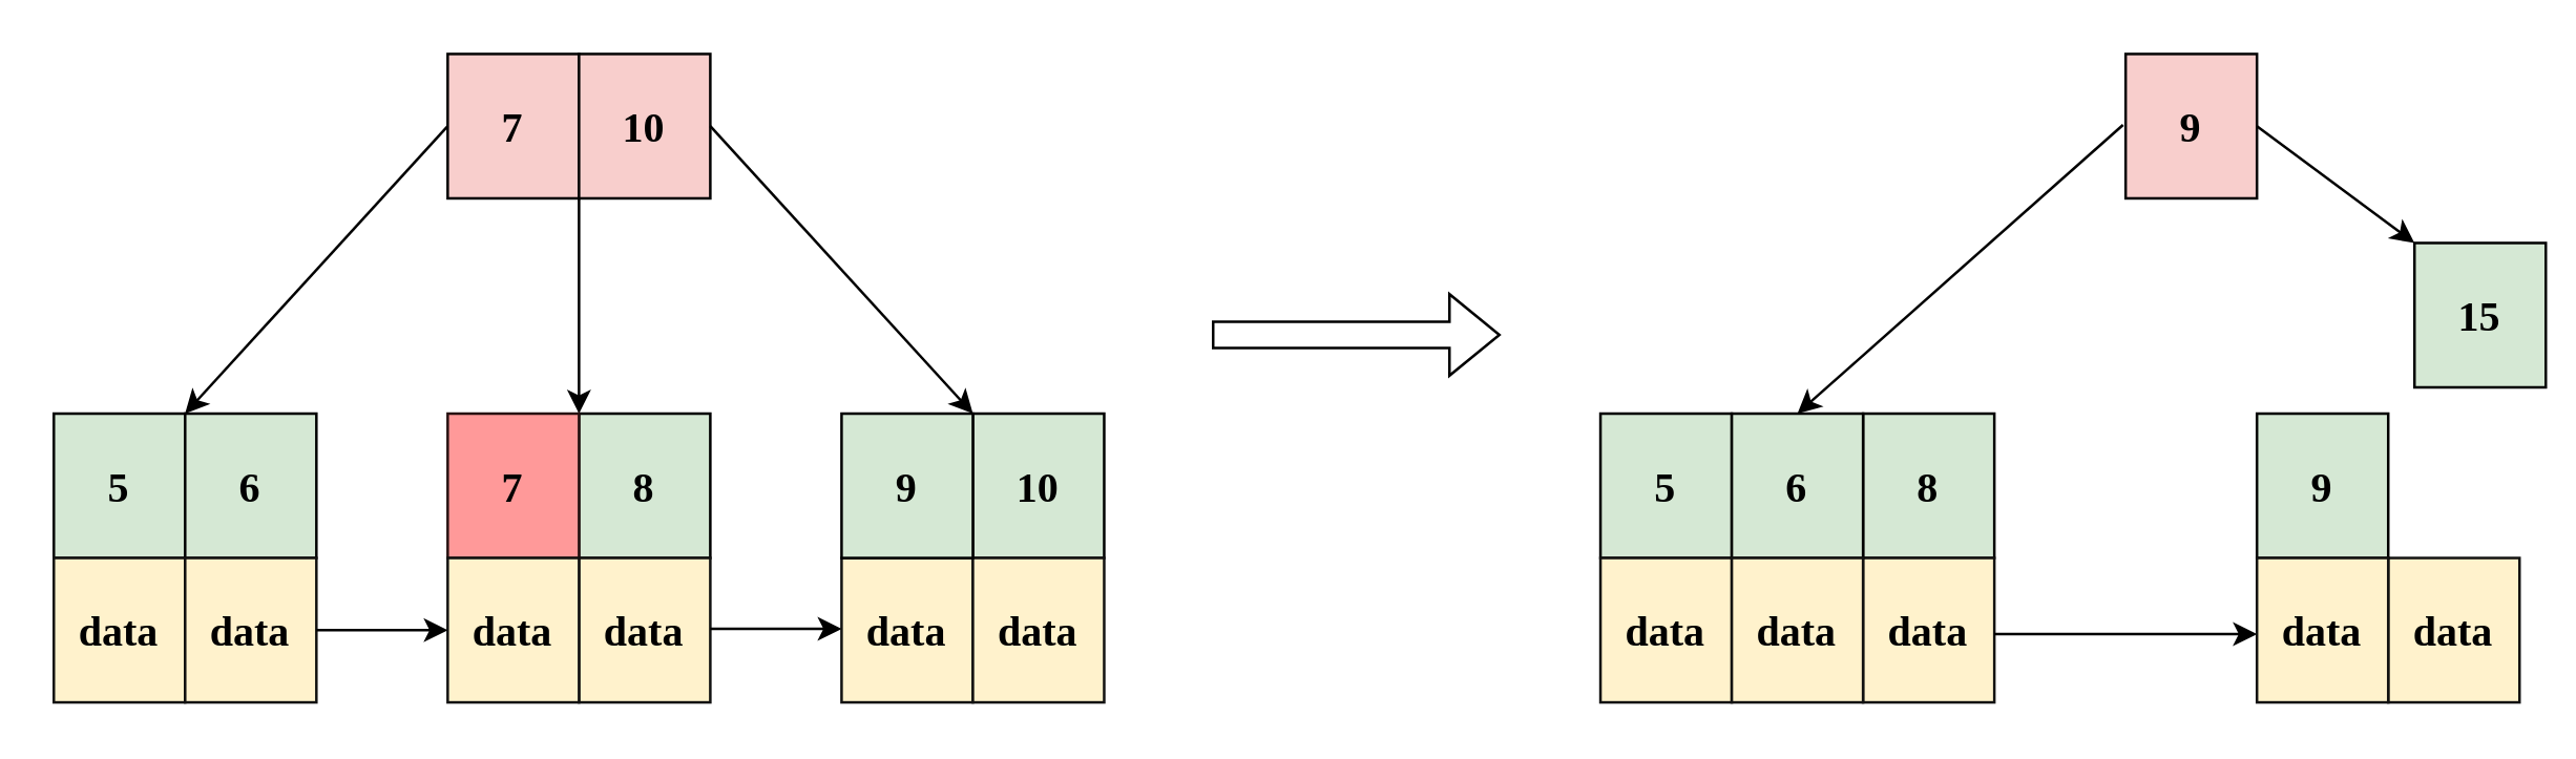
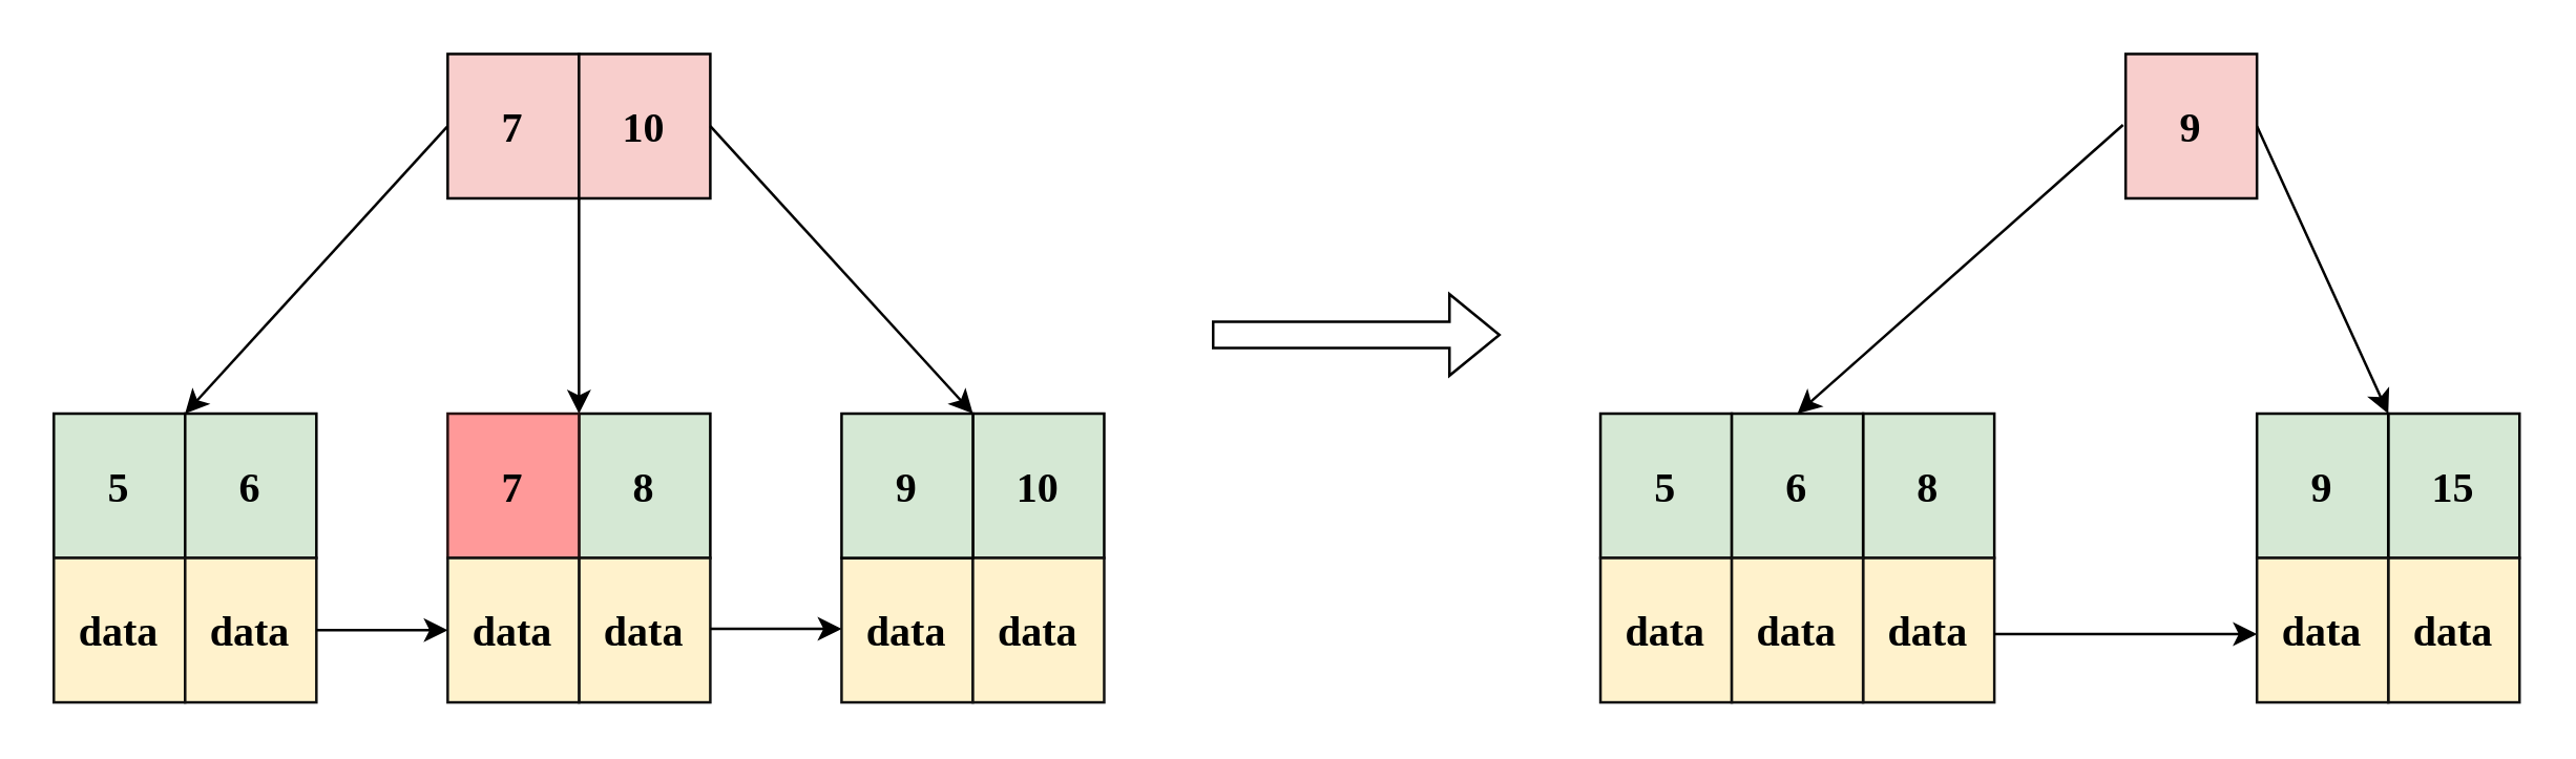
  <mxCell id="0" />
  <mxCell id="1" parent="0" />
  <mxCell id="2" value="&lt;b&gt;&lt;font face=&quot;Verdana&quot; style=&quot;font-size: 16px;&quot;&gt;7&lt;/font&gt;&lt;/b&gt;" style="rounded=0;whiteSpace=wrap;html=1;fillColor=#f8cecc;strokeColor=#030303;" parent="1" vertex="1"><mxGeometry x="170" y="20" width="50" height="55" as="geometry" /></mxCell>
  <mxCell id="3" style="edgeStyle=orthogonalEdgeStyle;rounded=0;orthogonalLoop=1;jettySize=auto;html=1;exitX=0;exitY=1;exitDx=0;exitDy=0;entryX=1;entryY=0;entryDx=0;entryDy=0;" edge="1" parent="1" source="4" target="29"><mxGeometry relative="1" as="geometry" /></mxCell>
  <mxCell id="4" value="&lt;b&gt;&lt;font face=&quot;Verdana&quot; style=&quot;font-size: 16px;&quot;&gt;10&lt;/font&gt;&lt;/b&gt;" style="rounded=0;whiteSpace=wrap;html=1;fillColor=#f8cecc;strokeColor=#030303;" parent="1" vertex="1"><mxGeometry x="220" y="20" width="50" height="55" as="geometry" /></mxCell>
  <mxCell id="5" value="&lt;b&gt;&lt;font face=&quot;Verdana&quot; style=&quot;font-size: 16px;&quot;&gt;5&lt;/font&gt;&lt;/b&gt;" style="rounded=0;whiteSpace=wrap;html=1;fillColor=#d5e8d4;strokeColor=#000000;" parent="1" vertex="1"><mxGeometry y="157" width="50" height="55" as="geometry" x="20" /></mxCell>
  <mxCell id="6" value="&lt;b&gt;&lt;font face=&quot;Verdana&quot; style=&quot;font-size: 16px;&quot;&gt;data&lt;/font&gt;&lt;/b&gt;" style="rounded=0;whiteSpace=wrap;html=1;fillColor=#fff2cc;strokeColor=#121211;" parent="1" vertex="1"><mxGeometry y="212" width="50" height="55" as="geometry" x="20" /></mxCell>
  <mxCell id="7" value="&lt;b&gt;&lt;font face=&quot;Verdana&quot; style=&quot;font-size: 16px;&quot;&gt;6&lt;/font&gt;&lt;/b&gt;" style="rounded=0;whiteSpace=wrap;html=1;fillColor=#d5e8d4;strokeColor=#000000;" parent="1" vertex="1"><mxGeometry x="70" y="157" width="50" height="55" as="geometry" /></mxCell>
  <mxCell id="8" value="&lt;b&gt;&lt;font face=&quot;Verdana&quot; style=&quot;font-size: 16px;&quot;&gt;data&lt;/font&gt;&lt;/b&gt;" style="rounded=0;whiteSpace=wrap;html=1;fillColor=#fff2cc;strokeColor=#121211;" parent="1" vertex="1"><mxGeometry x="70" y="212" width="50" height="55" as="geometry" /></mxCell>
  <mxCell id="9" value="&lt;b&gt;&lt;font face=&quot;Verdana&quot; style=&quot;font-size: 16px;&quot;&gt;8&lt;/font&gt;&lt;/b&gt;" style="rounded=0;whiteSpace=wrap;html=1;fillColor=#d5e8d4;strokeColor=#000000;" parent="1" vertex="1"><mxGeometry x="220" y="157" width="50" height="55" as="geometry" /></mxCell>
  <mxCell id="10" value="&lt;b&gt;&lt;font face=&quot;Verdana&quot; style=&quot;font-size: 16px;&quot;&gt;data&lt;/font&gt;&lt;/b&gt;" style="rounded=0;whiteSpace=wrap;html=1;fillColor=#fff2cc;strokeColor=#121211;" parent="1" vertex="1"><mxGeometry x="220" y="212" width="50" height="55" as="geometry" /></mxCell>
  <mxCell id="11" value="&lt;b&gt;&lt;font face=&quot;Verdana&quot; style=&quot;font-size: 16px;&quot;&gt;data&lt;/font&gt;&lt;/b&gt;" style="rounded=0;whiteSpace=wrap;html=1;fillColor=#fff2cc;strokeColor=#121211;" parent="1" vertex="1"><mxGeometry x="320" y="212" width="50" height="55" as="geometry" /></mxCell>
  <mxCell id="12" value="&lt;b&gt;&lt;font face=&quot;Verdana&quot; style=&quot;font-size: 16px;&quot;&gt;10&lt;/font&gt;&lt;/b&gt;" style="rounded=0;whiteSpace=wrap;html=1;fillColor=#d5e8d4;strokeColor=#000000;" parent="1" vertex="1"><mxGeometry x="370" y="157" width="50" height="55" as="geometry" /></mxCell>
  <mxCell id="13" value="&lt;b&gt;&lt;font face=&quot;Verdana&quot; style=&quot;font-size: 16px;&quot;&gt;data&lt;/font&gt;&lt;/b&gt;" style="rounded=0;whiteSpace=wrap;html=1;fillColor=#fff2cc;strokeColor=#121211;" parent="1" vertex="1"><mxGeometry x="370" y="212" width="50" height="55" as="geometry" /></mxCell>
  <mxCell id="14" value="" style="endArrow=classic;html=1;rounded=0;exitX=0;exitY=0.5;exitDx=0;exitDy=0;entryX=1;entryY=0;entryDx=0;entryDy=0;" parent="1" source="2" target="5" edge="1"><mxGeometry width="50" height="50" relative="1" as="geometry"><mxPoint x="480" y="177" as="sourcePoint" /><mxPoint x="530" y="127" as="targetPoint" /></mxGeometry></mxCell>
  <mxCell id="15" value="" style="endArrow=classic;html=1;rounded=0;exitX=1;exitY=0.5;exitDx=0;exitDy=0;entryX=0;entryY=0;entryDx=0;entryDy=0;" parent="1" source="4" target="12" edge="1"><mxGeometry width="50" height="50" relative="1" as="geometry"><mxPoint x="480" y="177" as="sourcePoint" /><mxPoint x="530" y="127" as="targetPoint" /></mxGeometry></mxCell>
  <mxCell id="16" value="" style="shape=flexArrow;endArrow=classic;html=1;rounded=0;strokeWidth=1;" parent="1" edge="1"><mxGeometry width="50" height="50" relative="1" as="geometry"><mxPoint x="461" y="127" as="sourcePoint" /><mxPoint x="571" y="127" as="targetPoint" /></mxGeometry></mxCell>
  <mxCell id="17" value="&lt;b&gt;&lt;font face=&quot;Verdana&quot; style=&quot;font-size: 16px;&quot;&gt;9&lt;/font&gt;&lt;/b&gt;" style="rounded=0;whiteSpace=wrap;html=1;fillColor=#f8cecc;strokeColor=#030303;" parent="1" vertex="1"><mxGeometry x="809" y="20" width="50" height="55" as="geometry" /></mxCell>
  <mxCell id="18" value="&lt;b&gt;&lt;font face=&quot;Verdana&quot; style=&quot;font-size: 16px;&quot;&gt;5&lt;/font&gt;&lt;/b&gt;" style="rounded=0;whiteSpace=wrap;html=1;fillColor=#d5e8d4;strokeColor=#000000;" parent="1" vertex="1"><mxGeometry x="609" y="157" width="50" height="55" as="geometry" /></mxCell>
  <mxCell id="19" value="&lt;b&gt;&lt;font face=&quot;Verdana&quot; style=&quot;font-size: 16px;&quot;&gt;data&lt;/font&gt;&lt;/b&gt;" style="rounded=0;whiteSpace=wrap;html=1;fillColor=#fff2cc;strokeColor=#121211;" parent="1" vertex="1"><mxGeometry x="609" y="212" width="50" height="55" as="geometry" /></mxCell>
  <mxCell id="20" value="&lt;b&gt;&lt;font face=&quot;Verdana&quot; style=&quot;font-size: 16px;&quot;&gt;8&lt;/font&gt;&lt;/b&gt;" style="rounded=0;whiteSpace=wrap;html=1;fillColor=#d5e8d4;strokeColor=#000000;" parent="1" vertex="1"><mxGeometry x="709" y="157" width="50" height="55" as="geometry" /></mxCell>
  <mxCell id="21" value="&lt;b&gt;&lt;font face=&quot;Verdana&quot; style=&quot;font-size: 16px;&quot;&gt;data&lt;/font&gt;&lt;/b&gt;" style="rounded=0;whiteSpace=wrap;html=1;fillColor=#fff2cc;strokeColor=#121211;" parent="1" vertex="1"><mxGeometry x="709" y="212" width="50" height="55" as="geometry" /></mxCell>
- <mxCell id="22" value="&lt;b&gt;&lt;font face=&quot;Verdana&quot; style=&quot;font-size: 16px;&quot;&gt;15&lt;/font&gt;&lt;/b&gt;" style="rounded=0;whiteSpace=wrap;html=1;fillColor=#d5e8d4;strokeColor=#000000;" parent="1" vertex="1"><mxGeometry x="919" y="92" width="50" height="55" as="geometry" /></mxCell>
+ <mxCell id="22" value="&lt;b&gt;&lt;font face=&quot;Verdana&quot; style=&quot;font-size: 16px;&quot;&gt;15&lt;/font&gt;&lt;/b&gt;" style="rounded=0;whiteSpace=wrap;html=1;fillColor=#d5e8d4;strokeColor=#000000;" parent="1" vertex="1"><mxGeometry x="909" y="157" width="50" height="55" as="geometry" /></mxCell>
  <mxCell id="23" value="&lt;b&gt;&lt;font face=&quot;Verdana&quot; style=&quot;font-size: 16px;&quot;&gt;data&lt;/font&gt;&lt;/b&gt;" style="rounded=0;whiteSpace=wrap;html=1;fillColor=#fff2cc;strokeColor=#121211;" parent="1" vertex="1"><mxGeometry x="909" y="212" width="50" height="55" as="geometry" /></mxCell>
  <mxCell id="24" value="" style="endArrow=classic;html=1;rounded=0;exitX=1;exitY=0;exitDx=0;exitDy=0;entryX=0;entryY=0;entryDx=0;entryDy=0;" parent="1" edge="1"><mxGeometry width="50" height="50" relative="1" as="geometry"><mxPoint x="759" y="241" as="sourcePoint" /><mxPoint x="859" y="241" as="targetPoint" /></mxGeometry></mxCell>
  <mxCell id="25" value="" style="endArrow=classic;html=1;rounded=0;entryX=0.5;entryY=0;entryDx=0;entryDy=0;" parent="1" target="34" edge="1"><mxGeometry width="50" height="50" relative="1" as="geometry"><mxPoint x="808" y="47" as="sourcePoint" /><mxPoint x="1069" y="127" as="targetPoint" /></mxGeometry></mxCell>
  <mxCell id="26" value="" style="endArrow=classic;html=1;rounded=0;exitX=1;exitY=0.5;exitDx=0;exitDy=0;entryX=0;entryY=0;entryDx=0;entryDy=0;" parent="1" source="17" target="22" edge="1"><mxGeometry width="50" height="50" relative="1" as="geometry"><mxPoint x="1019" y="177" as="sourcePoint" /><mxPoint x="1069" y="127" as="targetPoint" /></mxGeometry></mxCell>
  <mxCell id="27" value="&lt;b&gt;&lt;font face=&quot;Verdana&quot; style=&quot;font-size: 16px;&quot;&gt;9&lt;/font&gt;&lt;/b&gt;" style="rounded=0;whiteSpace=wrap;html=1;fillColor=#d5e8d4;strokeColor=#000000;" parent="1" vertex="1"><mxGeometry x="859" y="157" width="50" height="55" as="geometry" /></mxCell>
  <mxCell id="28" value="&lt;b&gt;&lt;font face=&quot;Verdana&quot; style=&quot;font-size: 16px;&quot;&gt;data&lt;/font&gt;&lt;/b&gt;" style="rounded=0;whiteSpace=wrap;html=1;fillColor=#fff2cc;strokeColor=#121211;" parent="1" vertex="1"><mxGeometry x="859" y="212" width="50" height="55" as="geometry" /></mxCell>
  <mxCell id="29" value="&lt;b&gt;&lt;font color=&quot;#000000&quot; face=&quot;Verdana&quot; style=&quot;font-size: 16px;&quot;&gt;7&lt;/font&gt;&lt;/b&gt;" style="rounded=0;whiteSpace=wrap;html=1;fillColor=#FF9999;strokeColor=#271111;fontColor=#ffffff;" vertex="1" parent="1"><mxGeometry x="170" y="157" width="50" height="55" as="geometry" /></mxCell>
  <mxCell id="30" value="&lt;b&gt;&lt;font face=&quot;Verdana&quot; style=&quot;font-size: 16px;&quot;&gt;data&lt;/font&gt;&lt;/b&gt;" style="rounded=0;whiteSpace=wrap;html=1;fillColor=#fff2cc;strokeColor=#121211;" vertex="1" parent="1"><mxGeometry x="170" y="212" width="50" height="55" as="geometry" /></mxCell>
  <mxCell id="31" value="&lt;b&gt;&lt;font face=&quot;Verdana&quot; style=&quot;font-size: 16px;&quot;&gt;9&lt;/font&gt;&lt;/b&gt;" style="rounded=0;whiteSpace=wrap;html=1;fillColor=#d5e8d4;strokeColor=#000000;" vertex="1" parent="1"><mxGeometry x="320" y="157" width="50" height="55" as="geometry" /></mxCell>
  <mxCell id="32" value="" style="endArrow=classic;html=1;rounded=0;exitX=1;exitY=0.5;exitDx=0;exitDy=0;entryX=0;entryY=0.5;entryDx=0;entryDy=0;" edge="1" parent="1" source="8" target="30"><mxGeometry width="50" height="50" relative="1" as="geometry"><mxPoint x="410" y="57" as="sourcePoint" /><mxPoint x="460" y="7" as="targetPoint" /></mxGeometry></mxCell>
  <mxCell id="33" value="" style="endArrow=classic;html=1;rounded=0;exitX=1;exitY=0.5;exitDx=0;exitDy=0;entryX=0;entryY=0.5;entryDx=0;entryDy=0;" edge="1" parent="1"><mxGeometry width="50" height="50" relative="1" as="geometry"><mxPoint x="270" y="239" as="sourcePoint" /><mxPoint x="320" y="239" as="targetPoint" /></mxGeometry></mxCell>
  <mxCell id="34" value="&lt;b&gt;&lt;font face=&quot;Verdana&quot; style=&quot;font-size: 16px;&quot;&gt;6&lt;/font&gt;&lt;/b&gt;" style="rounded=0;whiteSpace=wrap;html=1;fillColor=#d5e8d4;strokeColor=#000000;" vertex="1" parent="1"><mxGeometry x="659" y="157" width="50" height="55" as="geometry" /></mxCell>
  <mxCell id="35" value="&lt;b&gt;&lt;font face=&quot;Verdana&quot; style=&quot;font-size: 16px;&quot;&gt;data&lt;/font&gt;&lt;/b&gt;" style="rounded=0;whiteSpace=wrap;html=1;fillColor=#fff2cc;strokeColor=#121211;" vertex="1" parent="1"><mxGeometry x="659" y="212" width="50" height="55" as="geometry" /></mxCell>
